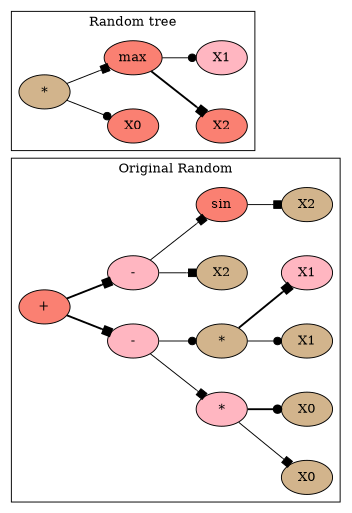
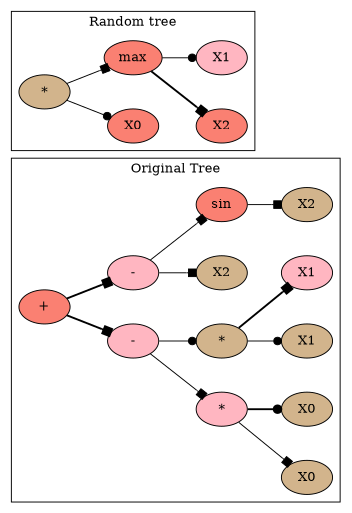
  digraph {
    compound=true
    nodesep=0.5
    rankdir=LR
    node [style=filled fillcolor=tan]
    edge [style=solid arrowhead=box]
    n1 [label="+" fillcolor=salmon]
    n2 [label="-" fillcolor=lightpink]
    n3 [label="-" fillcolor=lightpink]
    n4 [label="*" fillcolor=lightpink]
    n5 [label="*"]
    n6 [label=X2]
    n7 [label=sin fillcolor=salmon]
    n8 [label=X0]
    n9 [label=X0]
    n10 [label=X1]
    n11 [label=X1 fillcolor=lightpink]
    n12 [label=X2]
    n13 [label="*"]
    n14 [label=X0 fillcolor=salmon]
    n15 [label=max fillcolor=salmon]
    n16 [label=X2 fillcolor=salmon]
    n17 [label=X1 fillcolor=lightpink]
    subgraph cluster_1 {
-     label="Original Random"
+     label="Original Tree"
      rank=Same
      n1
      n2
      n3
      n4
      n5
      n6
      n7
      n8
      n9
      n10
      n11
      n12
    }
    subgraph cluster_2 {
      label="Random tree"
      n13
      n14
      n15
      n16
      n17
    }
    n1 -> n2 [style=bold]
    n1 -> n3 [style=bold]
    n2 -> n4
    n2 -> n5 [arrowhead=dot]
    n3 -> n6
    n3 -> n7
    n4 -> n8
    n4 -> n9 [style=bold arrowhead=dot]
    n5 -> n10 [arrowhead=dot]
    n5 -> n11 [style=bold]
    n7 -> n12
    n13 -> n14 [arrowhead=dot]
    n13 -> n15
    n15 -> n16 [style=bold]
    n15 -> n17 [arrowhead=dot]
  }
